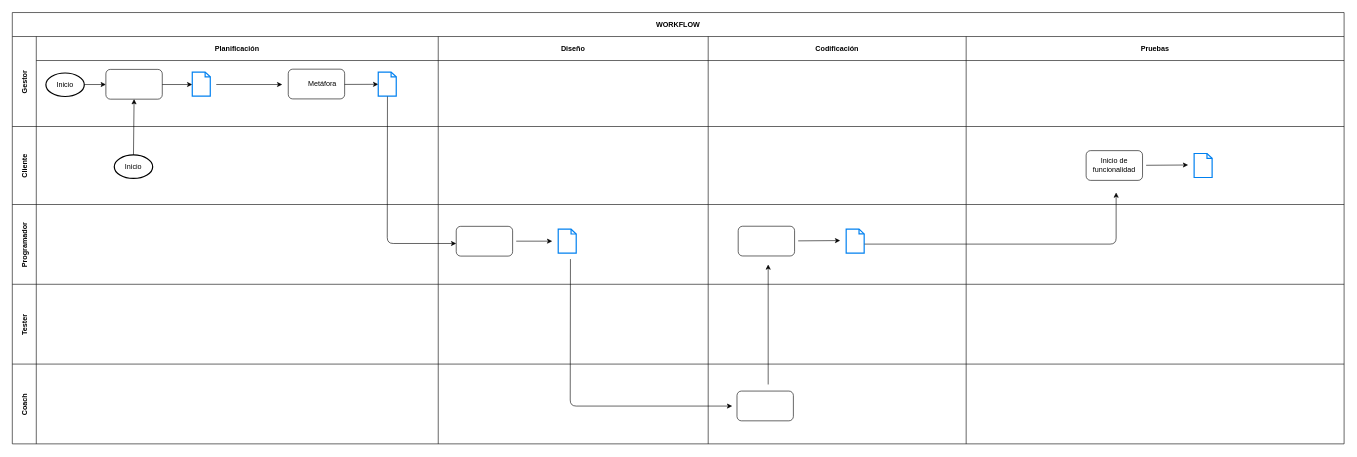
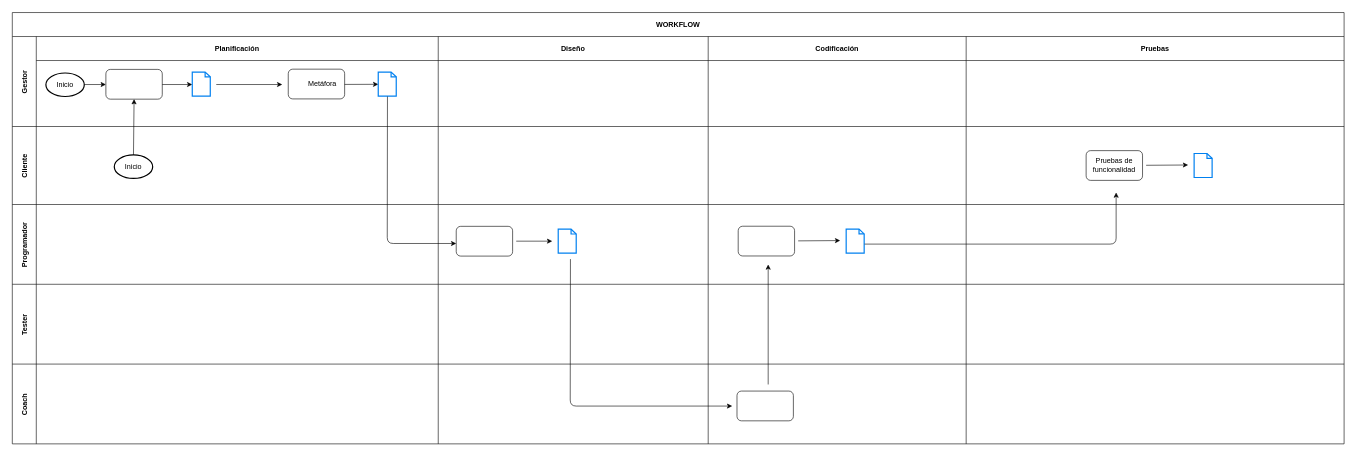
  <mxCell id="0" />
  <mxCell id="1" parent="0" />
  <mxCell id="2" value="WORKFLOW" style="shape=table;childLayout=tableLayout;startSize=40;collapsible=0;recursiveResize=0;expand=0;fontStyle=1;" parent="1" vertex="1"><mxGeometry x="20" y="20" width="2220" height="719" as="geometry" /></mxCell>
  <mxCell id="3" value="Gestor" style="shape=tableRow;horizontal=0;startSize=40;swimlaneHead=0;swimlaneBody=0;top=0;left=0;bottom=0;right=0;dropTarget=0;fillColor=none;collapsible=0;recursiveResize=0;expand=0;fontStyle=1;" parent="2" vertex="1"><mxGeometry y="40" width="2220" height="150" as="geometry" /></mxCell>
  <mxCell id="4" value="Planificación" style="swimlane;swimlaneHead=0;swimlaneBody=0;fontStyle=0;connectable=0;fillColor=none;startSize=40;collapsible=0;recursiveResize=0;expand=0;fontStyle=1;" parent="3" vertex="1"><mxGeometry x="40" width="670" height="150" as="geometry"><mxRectangle width="670" height="150" as="alternateBounds" /></mxGeometry></mxCell>
  <mxCell id="5" style="edgeStyle=none;html=1;exitX=1;exitY=0.5;exitDx=0;exitDy=0;entryX=0;entryY=0.5;entryDx=0;entryDy=0;" parent="4" edge="1"><mxGeometry relative="1" as="geometry"><mxPoint x="80" y="80" as="sourcePoint" /><mxPoint x="116" y="80" as="targetPoint" /></mxGeometry></mxCell>
  <mxCell id="6" style="edgeStyle=none;html=1;endArrow=classic;endFill=1;" parent="4" edge="1"><mxGeometry relative="1" as="geometry"><mxPoint x="260" y="80" as="targetPoint" /><mxPoint x="206" y="80" as="sourcePoint" /></mxGeometry></mxCell>
  <mxCell id="7" style="edgeStyle=none;html=1;strokeColor=default;strokeWidth=1;endArrow=classic;endFill=1;" parent="4" edge="1"><mxGeometry relative="1" as="geometry"><mxPoint x="510" y="79.85" as="sourcePoint" /><mxPoint x="570" y="79.651" as="targetPoint" /></mxGeometry></mxCell>
  <mxCell id="8" value="" style="strokeWidth=2;html=1;shape=mxgraph.flowchart.start_1;whiteSpace=wrap;" parent="4" vertex="1"><mxGeometry x="16" y="60.8" width="64" height="39.2" as="geometry" /></mxCell>
  <mxCell id="9" value="Inicio" style="text;html=1;strokeColor=none;fillColor=none;align=center;verticalAlign=middle;whiteSpace=wrap;rounded=0;" parent="4" vertex="1"><mxGeometry x="18" y="65" width="60" height="30" as="geometry" /></mxCell>
  <mxCell id="10" value="" style="rounded=1;whiteSpace=wrap;html=1;" parent="4" vertex="1"><mxGeometry x="116" y="54.8" width="94" height="49.6" as="geometry" /></mxCell>
  <mxCell id="11" value="" style="html=1;verticalLabelPosition=bottom;align=center;labelBackgroundColor=#ffffff;verticalAlign=top;strokeWidth=2;strokeColor=#0080F0;shadow=0;dashed=0;shape=mxgraph.ios7.icons.document;" parent="4" vertex="1"><mxGeometry x="260" y="59.2" width="30" height="40" as="geometry" /></mxCell>
  <mxCell id="12" value="" style="rounded=1;whiteSpace=wrap;html=1;" parent="4" vertex="1"><mxGeometry x="420" y="54.4" width="94" height="49.6" as="geometry" /></mxCell>
  <mxCell id="13" value="Metáfora" style="text;html=1;strokeColor=none;fillColor=none;align=center;verticalAlign=middle;whiteSpace=wrap;rounded=0;" parent="4" vertex="1"><mxGeometry x="447" y="64.2" width="60" height="30" as="geometry" /></mxCell>
  <mxCell id="14" value="" style="html=1;verticalLabelPosition=bottom;align=center;labelBackgroundColor=#ffffff;verticalAlign=top;strokeWidth=2;strokeColor=#0080F0;shadow=0;dashed=0;shape=mxgraph.ios7.icons.document;" parent="4" vertex="1"><mxGeometry x="570" y="59.2" width="30" height="40" as="geometry" /></mxCell>
  <mxCell id="15" value="" style="endArrow=classic;html=1;" parent="4" edge="1"><mxGeometry width="50" height="50" relative="1" as="geometry"><mxPoint x="300" y="80" as="sourcePoint" /><mxPoint x="410" y="80" as="targetPoint" /></mxGeometry></mxCell>
  <mxCell id="16" value="Diseño" style="swimlane;swimlaneHead=0;swimlaneBody=0;fontStyle=0;connectable=0;fillColor=none;startSize=40;collapsible=0;recursiveResize=0;expand=0;fontStyle=1;" parent="3" vertex="1"><mxGeometry x="710" width="450" height="150" as="geometry"><mxRectangle width="450" height="150" as="alternateBounds" /></mxGeometry></mxCell>
  <mxCell id="17" value="Codificación" style="swimlane;swimlaneHead=0;swimlaneBody=0;fontStyle=0;connectable=0;fillColor=none;startSize=40;collapsible=0;recursiveResize=0;expand=0;fontStyle=1;" parent="3" vertex="1"><mxGeometry x="1160" width="430" height="150" as="geometry"><mxRectangle width="430" height="150" as="alternateBounds" /></mxGeometry></mxCell>
  <mxCell id="18" value="Pruebas" style="swimlane;swimlaneHead=0;swimlaneBody=0;fontStyle=0;connectable=0;fillColor=none;startSize=40;collapsible=0;recursiveResize=0;expand=0;fontStyle=1;" parent="3" vertex="1"><mxGeometry x="1590" width="630" height="150" as="geometry"><mxRectangle width="630" height="150" as="alternateBounds" /></mxGeometry></mxCell>
  <mxCell id="19" value="Cliente" style="shape=tableRow;horizontal=0;startSize=40;swimlaneHead=0;swimlaneBody=0;top=0;left=0;bottom=0;right=0;dropTarget=0;fillColor=none;collapsible=0;recursiveResize=0;expand=0;fontStyle=1;" parent="2" vertex="1"><mxGeometry y="190" width="2220" height="130" as="geometry" /></mxCell>
  <mxCell id="20" value="" style="swimlane;swimlaneHead=0;swimlaneBody=0;fontStyle=0;connectable=0;fillColor=none;startSize=0;collapsible=0;recursiveResize=0;expand=0;fontStyle=1;" parent="19" vertex="1"><mxGeometry x="40" width="670" height="130" as="geometry"><mxRectangle width="670" height="130" as="alternateBounds" /></mxGeometry></mxCell>
  <mxCell id="21" value="" style="strokeWidth=2;html=1;shape=mxgraph.flowchart.start_1;whiteSpace=wrap;" parent="20" vertex="1"><mxGeometry x="130" y="47.4" width="64" height="39.2" as="geometry" /></mxCell>
  <mxCell id="22" value="Inicio" style="text;html=1;strokeColor=none;fillColor=none;align=center;verticalAlign=middle;whiteSpace=wrap;rounded=0;" parent="20" vertex="1"><mxGeometry x="132" y="51.6" width="60" height="30" as="geometry" /></mxCell>
  <mxCell id="23" value="" style="swimlane;swimlaneHead=0;swimlaneBody=0;fontStyle=0;connectable=0;fillColor=none;startSize=0;collapsible=0;recursiveResize=0;expand=0;fontStyle=1;" parent="19" vertex="1"><mxGeometry x="710" width="450" height="130" as="geometry"><mxRectangle width="450" height="130" as="alternateBounds" /></mxGeometry></mxCell>
  <mxCell id="24" value="" style="swimlane;swimlaneHead=0;swimlaneBody=0;fontStyle=0;connectable=0;fillColor=none;startSize=0;collapsible=0;recursiveResize=0;expand=0;fontStyle=1;" parent="19" vertex="1"><mxGeometry x="1160" width="430" height="130" as="geometry"><mxRectangle width="430" height="130" as="alternateBounds" /></mxGeometry></mxCell>
  <mxCell id="25" value="" style="swimlane;swimlaneHead=0;swimlaneBody=0;fontStyle=0;connectable=0;fillColor=none;startSize=0;collapsible=0;recursiveResize=0;expand=0;fontStyle=1;" parent="19" vertex="1"><mxGeometry x="1590" width="630" height="130" as="geometry"><mxRectangle width="630" height="130" as="alternateBounds" /></mxGeometry></mxCell>
  <mxCell id="26" value="" style="rounded=1;whiteSpace=wrap;html=1;" parent="25" vertex="1"><mxGeometry x="200" y="40.2" width="94" height="49.6" as="geometry" /></mxCell>
- <mxCell id="27" value="Inicio de funcionalidad" style="text;html=1;strokeColor=none;fillColor=none;align=center;verticalAlign=middle;whiteSpace=wrap;rounded=0;" parent="25" vertex="1"><mxGeometry x="217" y="50.0" width="60" height="30" as="geometry" /></mxCell>
+ <mxCell id="27" value="Pruebas de funcionalidad" style="text;html=1;strokeColor=none;fillColor=none;align=center;verticalAlign=middle;whiteSpace=wrap;rounded=0;" parent="25" vertex="1"><mxGeometry x="217" y="50.0" width="60" height="30" as="geometry" /></mxCell>
  <mxCell id="28" style="edgeStyle=none;html=1;strokeColor=default;strokeWidth=1;endArrow=classic;endFill=1;" parent="25" edge="1"><mxGeometry relative="1" as="geometry"><mxPoint x="300" y="64.621" as="sourcePoint" /><mxPoint x="370" y="64.138" as="targetPoint" /></mxGeometry></mxCell>
  <mxCell id="29" value="" style="html=1;verticalLabelPosition=bottom;align=center;labelBackgroundColor=#ffffff;verticalAlign=top;strokeWidth=2;strokeColor=#0080F0;shadow=0;dashed=0;shape=mxgraph.ios7.icons.document;" parent="25" vertex="1"><mxGeometry x="380" y="45" width="30" height="40" as="geometry" /></mxCell>
  <mxCell id="30" value="Programador" style="shape=tableRow;horizontal=0;startSize=40;swimlaneHead=0;swimlaneBody=0;top=0;left=0;bottom=0;right=0;dropTarget=0;fillColor=none;collapsible=0;recursiveResize=0;expand=0;fontStyle=1;" parent="2" vertex="1"><mxGeometry y="320" width="2220" height="133" as="geometry" /></mxCell>
  <mxCell id="31" style="swimlane;swimlaneHead=0;swimlaneBody=0;fontStyle=0;connectable=0;fillColor=none;startSize=0;collapsible=0;recursiveResize=0;expand=0;fontStyle=1;" parent="30" vertex="1"><mxGeometry x="40" width="670" height="133" as="geometry"><mxRectangle width="670" height="133" as="alternateBounds" /></mxGeometry></mxCell>
  <mxCell id="32" value="" style="swimlane;swimlaneHead=0;swimlaneBody=0;fontStyle=0;connectable=0;fillColor=none;startSize=0;collapsible=0;recursiveResize=0;expand=0;fontStyle=1;" parent="30" vertex="1"><mxGeometry x="710" width="450" height="133" as="geometry"><mxRectangle width="450" height="133" as="alternateBounds" /></mxGeometry></mxCell>
  <mxCell id="33" value="" style="rounded=1;whiteSpace=wrap;html=1;" parent="32" vertex="1"><mxGeometry x="30" y="36.4" width="94" height="49.6" as="geometry" /></mxCell>
  <mxCell id="34" value="" style="html=1;verticalLabelPosition=bottom;align=center;labelBackgroundColor=#ffffff;verticalAlign=top;strokeWidth=2;strokeColor=#0080F0;shadow=0;dashed=0;shape=mxgraph.ios7.icons.document;" parent="32" vertex="1"><mxGeometry x="200" y="41.2" width="30" height="40" as="geometry" /></mxCell>
  <mxCell id="35" value="" style="endArrow=classic;html=1;" parent="32" edge="1"><mxGeometry width="50" height="50" relative="1" as="geometry"><mxPoint x="130" y="61.1" as="sourcePoint" /><mxPoint x="190" y="61.1" as="targetPoint" /></mxGeometry></mxCell>
  <mxCell id="36" style="edgeStyle=none;html=1;strokeColor=default;strokeWidth=1;endArrow=classic;endFill=1;" parent="32" edge="1"><mxGeometry relative="1" as="geometry"><Array as="points"><mxPoint x="220" y="336" /></Array><mxPoint x="220.369" y="91" as="sourcePoint" /><mxPoint x="490" y="336" as="targetPoint" /></mxGeometry></mxCell>
  <mxCell id="37" value="" style="swimlane;swimlaneHead=0;swimlaneBody=0;fontStyle=0;connectable=0;fillColor=none;startSize=0;collapsible=0;recursiveResize=0;expand=0;fontStyle=1;" parent="30" vertex="1"><mxGeometry x="1160" width="430" height="133" as="geometry"><mxRectangle width="430" height="133" as="alternateBounds" /></mxGeometry></mxCell>
  <mxCell id="38" style="edgeStyle=none;html=1;strokeColor=default;strokeWidth=1;endArrow=classic;endFill=1;" parent="37" edge="1"><mxGeometry relative="1" as="geometry"><mxPoint x="150" y="60.621" as="sourcePoint" /><mxPoint x="220" y="60.138" as="targetPoint" /></mxGeometry></mxCell>
  <mxCell id="39" value="" style="html=1;verticalLabelPosition=bottom;align=center;labelBackgroundColor=#ffffff;verticalAlign=top;strokeWidth=2;strokeColor=#0080F0;shadow=0;dashed=0;shape=mxgraph.ios7.icons.document;" parent="37" vertex="1"><mxGeometry x="230" y="41" width="30" height="40" as="geometry" /></mxCell>
  <mxCell id="40" value="" style="rounded=1;whiteSpace=wrap;html=1;" parent="37" vertex="1"><mxGeometry x="50" y="36.2" width="94" height="49.6" as="geometry" /></mxCell>
  <mxCell id="41" value="" style="swimlane;swimlaneHead=0;swimlaneBody=0;fontStyle=0;connectable=0;fillColor=none;startSize=0;collapsible=0;recursiveResize=0;expand=0;fontStyle=1;" parent="30" vertex="1"><mxGeometry x="1590" width="630" height="133" as="geometry"><mxRectangle width="630" height="133" as="alternateBounds" /></mxGeometry></mxCell>
  <mxCell id="42" value="Tester" style="shape=tableRow;horizontal=0;startSize=40;swimlaneHead=0;swimlaneBody=0;top=0;left=0;bottom=0;right=0;dropTarget=0;fillColor=none;collapsible=0;recursiveResize=0;expand=0;fontStyle=1;" parent="2" vertex="1"><mxGeometry y="453" width="2220" height="133" as="geometry" /></mxCell>
  <mxCell id="43" style="swimlane;swimlaneHead=0;swimlaneBody=0;fontStyle=0;connectable=0;fillColor=none;startSize=0;collapsible=0;recursiveResize=0;expand=0;fontStyle=1;" parent="42" vertex="1"><mxGeometry x="40" width="670" height="133" as="geometry"><mxRectangle width="670" height="133" as="alternateBounds" /></mxGeometry></mxCell>
  <mxCell id="44" style="swimlane;swimlaneHead=0;swimlaneBody=0;fontStyle=0;connectable=0;fillColor=none;startSize=0;collapsible=0;recursiveResize=0;expand=0;fontStyle=1;" parent="42" vertex="1"><mxGeometry x="710" width="450" height="133" as="geometry"><mxRectangle width="450" height="133" as="alternateBounds" /></mxGeometry></mxCell>
  <mxCell id="45" style="swimlane;swimlaneHead=0;swimlaneBody=0;fontStyle=0;connectable=0;fillColor=none;startSize=0;collapsible=0;recursiveResize=0;expand=0;fontStyle=1;" parent="42" vertex="1"><mxGeometry x="1160" width="430" height="133" as="geometry"><mxRectangle width="430" height="133" as="alternateBounds" /></mxGeometry></mxCell>
  <mxCell id="46" style="swimlane;swimlaneHead=0;swimlaneBody=0;fontStyle=0;connectable=0;fillColor=none;startSize=0;collapsible=0;recursiveResize=0;expand=0;fontStyle=1;" parent="42" vertex="1"><mxGeometry x="1590" width="630" height="133" as="geometry"><mxRectangle width="630" height="133" as="alternateBounds" /></mxGeometry></mxCell>
  <mxCell id="47" value="Coach" style="shape=tableRow;horizontal=0;startSize=40;swimlaneHead=0;swimlaneBody=0;top=0;left=0;bottom=0;right=0;dropTarget=0;fillColor=none;collapsible=0;recursiveResize=0;expand=0;fontStyle=1;" parent="2" vertex="1"><mxGeometry y="586" width="2220" height="133" as="geometry" /></mxCell>
  <mxCell id="48" style="swimlane;swimlaneHead=0;swimlaneBody=0;fontStyle=0;connectable=0;fillColor=none;startSize=0;collapsible=0;recursiveResize=0;expand=0;fontStyle=1;" parent="47" vertex="1"><mxGeometry x="40" width="670" height="133" as="geometry"><mxRectangle width="670" height="133" as="alternateBounds" /></mxGeometry></mxCell>
  <mxCell id="49" style="swimlane;swimlaneHead=0;swimlaneBody=0;fontStyle=0;connectable=0;fillColor=none;startSize=0;collapsible=0;recursiveResize=0;expand=0;fontStyle=1;" parent="47" vertex="1"><mxGeometry x="710" width="450" height="133" as="geometry"><mxRectangle width="450" height="133" as="alternateBounds" /></mxGeometry></mxCell>
  <mxCell id="50" style="swimlane;swimlaneHead=0;swimlaneBody=0;fontStyle=0;connectable=0;fillColor=none;startSize=0;collapsible=0;recursiveResize=0;expand=0;fontStyle=1;" parent="47" vertex="1"><mxGeometry x="1160" width="430" height="133" as="geometry"><mxRectangle width="430" height="133" as="alternateBounds" /></mxGeometry></mxCell>
  <mxCell id="51" value="" style="rounded=1;whiteSpace=wrap;html=1;" parent="50" vertex="1"><mxGeometry x="48" y="45" width="94" height="49.6" as="geometry" /></mxCell>
  <mxCell id="52" value="" style="swimlane;swimlaneHead=0;swimlaneBody=0;fontStyle=0;connectable=0;fillColor=none;startSize=0;collapsible=0;recursiveResize=0;expand=0;fontStyle=1;" parent="47" vertex="1"><mxGeometry x="1590" width="630" height="133" as="geometry"><mxRectangle width="630" height="133" as="alternateBounds" /></mxGeometry></mxCell>
  <mxCell id="53" style="edgeStyle=none;html=1;entryX=0;entryY=0.5;entryDx=0;entryDy=0;strokeColor=default;strokeWidth=1;endArrow=classic;endFill=1;" parent="2" edge="1"><mxGeometry relative="1" as="geometry"><Array as="points"><mxPoint x="625" y="385" /></Array><mxPoint x="625.369" y="140.0" as="sourcePoint" /><mxPoint x="740" y="385" as="targetPoint" /></mxGeometry></mxCell>
  <mxCell id="54" value="" style="endArrow=classic;html=1;exitX=0.5;exitY=0;exitDx=0;exitDy=0;exitPerimeter=0;entryX=0.5;entryY=1;entryDx=0;entryDy=0;" parent="2" source="21" target="10" edge="1"><mxGeometry width="50" height="50" relative="1" as="geometry"><mxPoint x="420" y="230" as="sourcePoint" /><mxPoint x="470" y="180" as="targetPoint" /></mxGeometry></mxCell>
  <mxCell id="55" value="" style="endArrow=classic;html=1;" parent="1" edge="1"><mxGeometry width="50" height="50" relative="1" as="geometry"><mxPoint x="1280" y="640" as="sourcePoint" /><mxPoint x="1280" y="440" as="targetPoint" /></mxGeometry></mxCell>
  <mxCell id="56" value="" style="endArrow=classic;html=1;exitX=1.024;exitY=0.625;exitDx=0;exitDy=0;exitPerimeter=0;" parent="1" edge="1" source="39"><mxGeometry width="50" height="50" relative="1" as="geometry"><mxPoint x="1860" y="500" as="sourcePoint" /><mxPoint x="1860" y="320" as="targetPoint" /><Array as="points"><mxPoint x="1860" y="406" /></Array></mxGeometry></mxCell>
